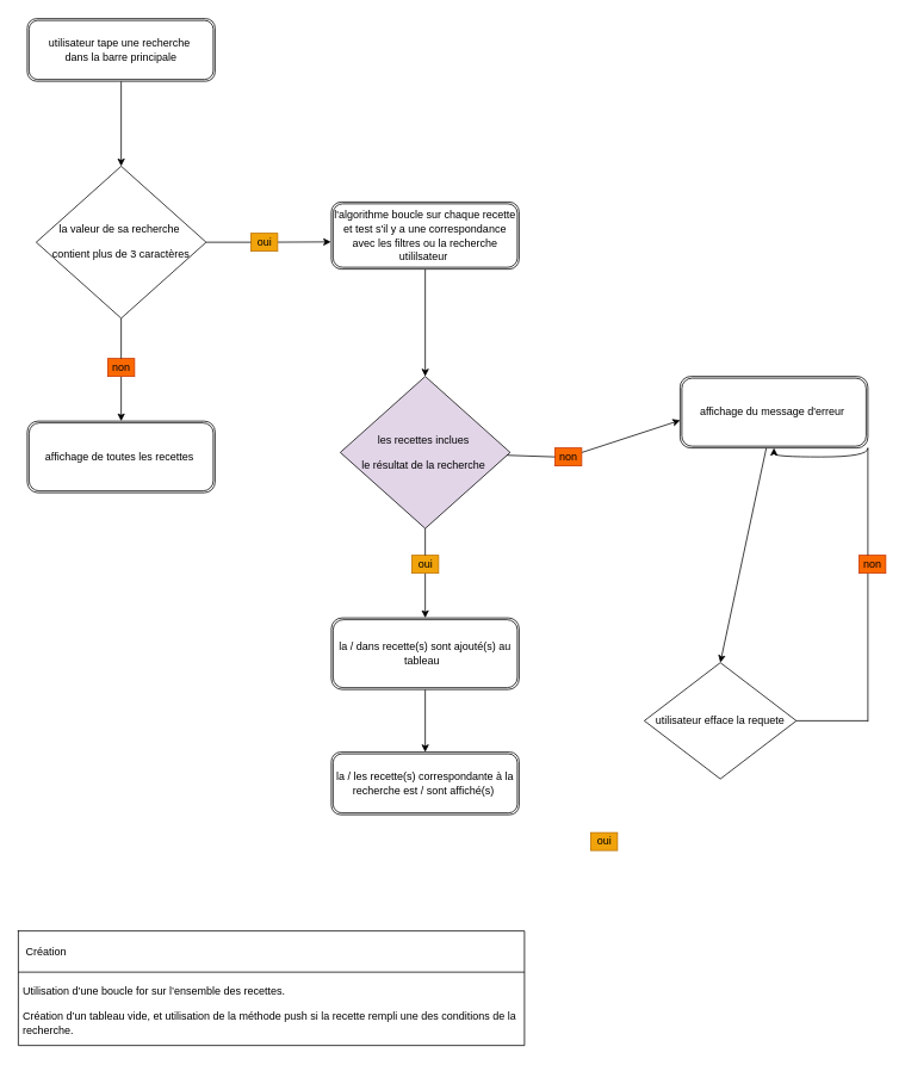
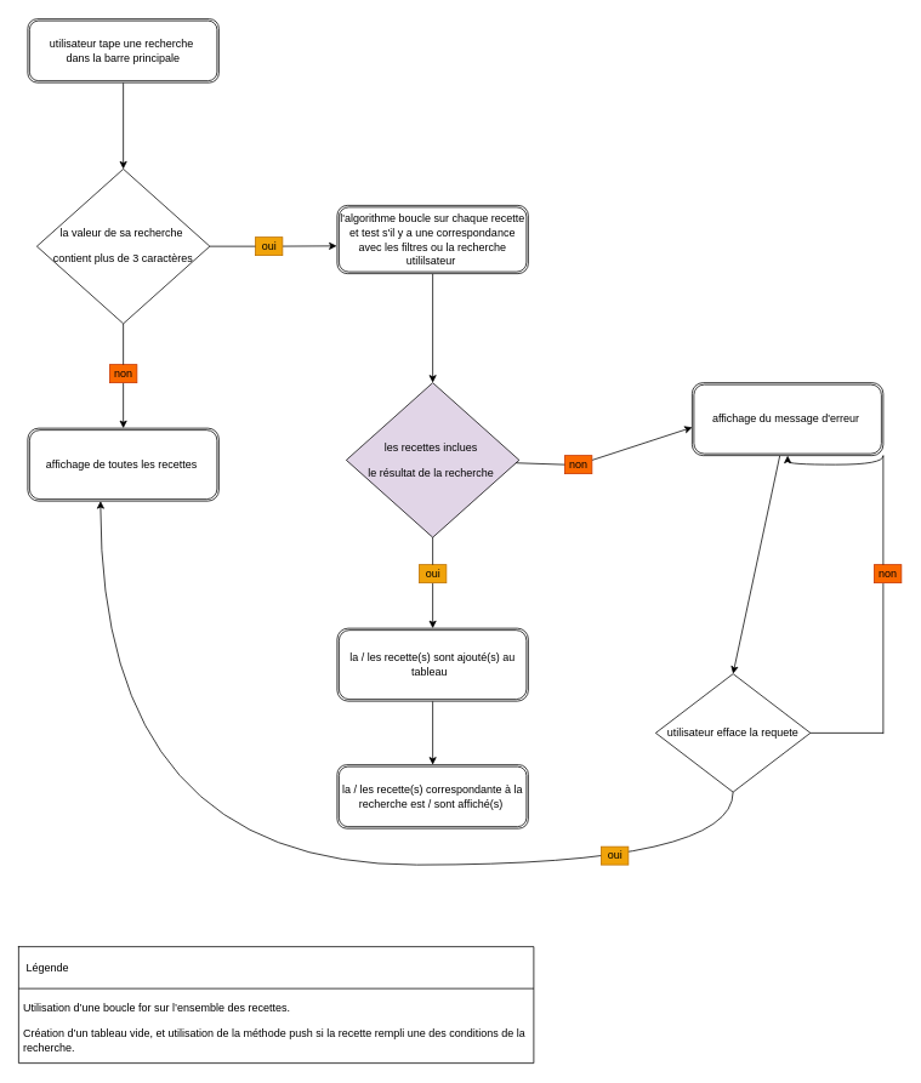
  <mxCell id="0" />
  <mxCell id="1" parent="0" />
  <mxCell id="2" style="edgeStyle=none;html=1;entryX=0.5;entryY=0;entryDx=0;entryDy=0;" parent="1" source="3" target="6" edge="1"><mxGeometry relative="1" as="geometry" /></mxCell>
  <mxCell id="3" value="utilisateur tape une recherche&amp;nbsp; &lt;br&gt;dans la barre principale" style="shape=ext;double=1;rounded=1;whiteSpace=wrap;html=1;" parent="1" vertex="1"><mxGeometry x="30" y="20" width="210" height="70" as="geometry" /></mxCell>
  <mxCell id="4" style="edgeStyle=none;html=1;startArrow=none;" parent="1" source="16" edge="1"><mxGeometry relative="1" as="geometry"><mxPoint x="135" y="470" as="targetPoint" /></mxGeometry></mxCell>
  <mxCell id="5" style="edgeStyle=none;html=1;entryX=-0.002;entryY=0.595;entryDx=0;entryDy=0;startArrow=none;entryPerimeter=0;" parent="1" source="20" target="19" edge="1"><mxGeometry relative="1" as="geometry" /></mxCell>
  <mxCell id="6" value="&lt;p style=&quot;line-height: 1.3&quot;&gt;la valeur de sa&amp;nbsp;&lt;span&gt;recherche&amp;nbsp;&lt;/span&gt;&lt;/p&gt;&lt;p style=&quot;line-height: 1.3&quot;&gt;&lt;span&gt;contient plus de 3 caractères&lt;/span&gt;&lt;/p&gt;" style="rhombus;whiteSpace=wrap;html=1;rotation=0;" parent="1" vertex="1"><mxGeometry x="40" y="185" width="190" height="170" as="geometry" /></mxCell>
  <mxCell id="7" value="" style="shape=table;startSize=0;container=1;collapsible=0;childLayout=tableLayout;" parent="1" vertex="1"><mxGeometry x="20" y="1040" width="566" height="128" as="geometry" /></mxCell>
  <mxCell id="8" value="" style="shape=partialRectangle;collapsible=0;dropTarget=0;pointerEvents=0;fillColor=none;top=0;left=0;bottom=0;right=0;points=[[0,0.5],[1,0.5]];portConstraint=eastwest;" parent="7" vertex="1"><mxGeometry width="566" height="46" as="geometry" /></mxCell>
- <mxCell id="9" value="&amp;nbsp; Création&lt;span style=&quot;white-space: pre&quot;&gt;&#09;&lt;/span&gt;&lt;span style=&quot;white-space: pre&quot;&gt;&#09;&lt;/span&gt;" style="shape=partialRectangle;html=1;whiteSpace=wrap;connectable=0;overflow=hidden;fillColor=none;top=0;left=0;bottom=0;right=0;pointerEvents=1;align=left;" parent="8" vertex="1"><mxGeometry width="566" height="46" as="geometry"><mxRectangle width="566" height="46" as="alternateBounds" /></mxGeometry></mxCell>
+ <mxCell id="9" value="&amp;nbsp; Légende&lt;span style=&quot;white-space: pre&quot;&gt;&#09;&lt;/span&gt;&lt;span style=&quot;white-space: pre&quot;&gt;&#09;&lt;/span&gt;" style="shape=partialRectangle;html=1;whiteSpace=wrap;connectable=0;overflow=hidden;fillColor=none;top=0;left=0;bottom=0;right=0;pointerEvents=1;align=left;" parent="8" vertex="1"><mxGeometry width="566" height="46" as="geometry"><mxRectangle width="566" height="46" as="alternateBounds" /></mxGeometry></mxCell>
  <mxCell id="10" value="" style="shape=partialRectangle;collapsible=0;dropTarget=0;pointerEvents=0;fillColor=none;top=0;left=0;bottom=0;right=0;points=[[0,0.5],[1,0.5]];portConstraint=eastwest;" parent="7" vertex="1"><mxGeometry y="46" width="566" height="82" as="geometry" /></mxCell>
  <mxCell id="11" value="&lt;p style=&quot;line-height: 1.3&quot;&gt;&amp;nbsp;Utilisation d’une boucle for sur l’ensemble des recettes.&lt;/p&gt;&lt;p style=&quot;line-height: 1.3&quot;&gt;&amp;nbsp;Création d’un tableau vide, et utilisation de la méthode push si la recette rempli une des conditions de la&lt;br&gt;&amp;nbsp;recherche.&lt;/p&gt;" style="shape=partialRectangle;html=1;whiteSpace=wrap;connectable=0;overflow=hidden;fillColor=none;top=0;left=0;bottom=0;right=0;pointerEvents=1;align=left;" parent="10" vertex="1"><mxGeometry width="566" height="82" as="geometry"><mxRectangle width="566" height="82" as="alternateBounds" /></mxGeometry></mxCell>
  <mxCell id="12" style="edgeStyle=none;html=1;startArrow=none;entryX=0.001;entryY=0.613;entryDx=0;entryDy=0;entryPerimeter=0;" parent="1" source="25" target="24" edge="1"><mxGeometry relative="1" as="geometry"><mxPoint x="680" y="565" as="targetPoint" /></mxGeometry></mxCell>
  <mxCell id="13" style="edgeStyle=none;html=1;startArrow=none;" parent="1" source="27" edge="1"><mxGeometry relative="1" as="geometry"><mxPoint x="475" y="690" as="targetPoint" /></mxGeometry></mxCell>
  <mxCell id="14" value="&lt;p style=&quot;line-height: 1.3&quot;&gt;les recettes inclues&amp;nbsp;&lt;/p&gt;&lt;p style=&quot;line-height: 1.3&quot;&gt;le résultat de la recherche&amp;nbsp;&lt;/p&gt;" style="rhombus;whiteSpace=wrap;html=1;rotation=0;fillColor=#e1d5e7;" parent="1" vertex="1"><mxGeometry x="380" y="420" width="190" height="170" as="geometry" /></mxCell>
  <mxCell id="15" value="&lt;p style=&quot;line-height: 1.3&quot;&gt;affichage de toutes les recettes&amp;nbsp;&lt;/p&gt;" style="shape=ext;double=1;rounded=1;whiteSpace=wrap;html=1;" parent="1" vertex="1"><mxGeometry x="30" y="470" width="210" height="80" as="geometry" /></mxCell>
  <mxCell id="16" value="non" style="text;html=1;align=center;verticalAlign=middle;resizable=0;points=[];autosize=1;strokeColor=#C73500;fillColor=#fa6800;sketch=0;shadow=0;fontColor=#000000;" parent="1" vertex="1"><mxGeometry x="120" y="400" width="30" height="20" as="geometry" /></mxCell>
  <mxCell id="17" value="" style="edgeStyle=none;html=1;endArrow=none;" parent="1" source="6" target="16" edge="1"><mxGeometry relative="1" as="geometry"><mxPoint x="135" y="500" as="targetPoint" /><mxPoint x="135" y="355" as="sourcePoint" /></mxGeometry></mxCell>
  <mxCell id="18" style="edgeStyle=none;html=1;" parent="1" source="19" edge="1"><mxGeometry relative="1" as="geometry"><mxPoint x="475" y="420" as="targetPoint" /></mxGeometry></mxCell>
  <mxCell id="19" value="&lt;p style=&quot;line-height: 1.3&quot;&gt;l'algorithme boucle sur chaque recette et test s'il y a une correspondance avec les filtres ou la recherche utililsateur&amp;nbsp;&lt;/p&gt;" style="shape=ext;double=1;rounded=1;whiteSpace=wrap;html=1;" parent="1" vertex="1"><mxGeometry x="370" y="225" width="210" height="75" as="geometry" /></mxCell>
  <mxCell id="20" value="oui" style="text;html=1;align=center;verticalAlign=middle;resizable=0;points=[];autosize=1;strokeColor=#BD7000;fillColor=#f0a30a;sketch=0;shadow=0;fontColor=#000000;" parent="1" vertex="1"><mxGeometry x="280" y="260" width="30" height="20" as="geometry" /></mxCell>
  <mxCell id="21" value="" style="edgeStyle=none;html=1;entryX=0;entryY=0.5;entryDx=0;entryDy=0;endArrow=none;" parent="1" source="6" target="20" edge="1"><mxGeometry relative="1" as="geometry"><mxPoint x="230" y="270" as="sourcePoint" /><mxPoint x="340" y="270" as="targetPoint" /></mxGeometry></mxCell>
  <mxCell id="22" style="edgeStyle=none;html=1;" parent="1" source="24" edge="1"><mxGeometry relative="1" as="geometry"><mxPoint x="805" y="740" as="targetPoint" /></mxGeometry></mxCell>
  <mxCell id="23" style="edgeStyle=orthogonalEdgeStyle;curved=1;html=1;startArrow=classic;startFill=1;endArrow=none;endFill=0;elbow=vertical;" parent="1" source="24" edge="1"><mxGeometry relative="1" as="geometry"><mxPoint x="970" y="500" as="targetPoint" /></mxGeometry></mxCell>
  <mxCell id="24" value="&lt;p style=&quot;line-height: 1.3&quot;&gt;affichage du message d'erreur&amp;nbsp;&lt;/p&gt;" style="shape=ext;double=1;rounded=1;whiteSpace=wrap;html=1;" parent="1" vertex="1"><mxGeometry x="760" y="420" width="210" height="80" as="geometry" /></mxCell>
  <mxCell id="25" value="non" style="text;html=1;align=center;verticalAlign=middle;resizable=0;points=[];autosize=1;strokeColor=#C73500;fillColor=#fa6800;sketch=0;shadow=0;fontColor=#000000;" parent="1" vertex="1"><mxGeometry x="620" y="500" width="30" height="20" as="geometry" /></mxCell>
  <mxCell id="26" value="" style="edgeStyle=none;html=1;entryX=0;entryY=0.5;entryDx=0;entryDy=0;endArrow=none;" parent="1" source="14" target="25" edge="1"><mxGeometry relative="1" as="geometry"><mxPoint x="570" y="565" as="sourcePoint" /><mxPoint x="710" y="565" as="targetPoint" /><Array as="points"><mxPoint x="620" y="510" /></Array></mxGeometry></mxCell>
  <mxCell id="27" value="oui" style="text;html=1;align=center;verticalAlign=middle;resizable=0;points=[];autosize=1;strokeColor=#BD7000;fillColor=#f0a30a;sketch=0;shadow=0;fontColor=#000000;" parent="1" vertex="1"><mxGeometry x="460" y="620" width="30" height="20" as="geometry" /></mxCell>
  <mxCell id="28" value="" style="edgeStyle=none;html=1;endArrow=none;" parent="1" source="14" edge="1"><mxGeometry relative="1" as="geometry"><mxPoint x="475" y="620" as="targetPoint" /><mxPoint x="475" y="650" as="sourcePoint" /></mxGeometry></mxCell>
  <mxCell id="29" style="edgeStyle=none;html=1;" parent="1" source="30" edge="1"><mxGeometry relative="1" as="geometry"><mxPoint x="475" y="840" as="targetPoint" /></mxGeometry></mxCell>
- <mxCell id="30" value="&lt;p style=&quot;line-height: 1.3&quot;&gt;la / dans recette(s) sont ajouté(s) au tableau&amp;nbsp;&amp;nbsp;&lt;/p&gt;" style="shape=ext;double=1;rounded=1;whiteSpace=wrap;html=1;" parent="1" vertex="1"><mxGeometry x="370" y="690" width="210" height="80" as="geometry" /></mxCell>
+ <mxCell id="30" value="&lt;p style=&quot;line-height: 1.3&quot;&gt;la / les recette(s) sont ajouté(s) au tableau&amp;nbsp;&amp;nbsp;&lt;/p&gt;" style="shape=ext;double=1;rounded=1;whiteSpace=wrap;html=1;" parent="1" vertex="1"><mxGeometry x="370" y="690" width="210" height="80" as="geometry" /></mxCell>
  <mxCell id="31" value="&lt;p style=&quot;line-height: 1.3&quot;&gt;la / les recette(s) correspondante à la recherche est / sont affiché(s)&amp;nbsp;&lt;br&gt;&lt;/p&gt;" style="shape=ext;double=1;rounded=1;whiteSpace=wrap;html=1;" parent="1" vertex="1"><mxGeometry x="370" y="840" width="210" height="70" as="geometry" /></mxCell>
+ <mxCell id="32" style="edgeStyle=orthogonalEdgeStyle;html=1;entryX=0.381;entryY=1;entryDx=0;entryDy=0;entryPerimeter=0;elbow=vertical;curved=1;" parent="1" source="34" target="15" edge="1"><mxGeometry relative="1" as="geometry"><Array as="points"><mxPoint x="805" y="950" /><mxPoint x="110" y="950" /></Array></mxGeometry></mxCell>
  <mxCell id="33" style="edgeStyle=orthogonalEdgeStyle;curved=1;html=1;elbow=vertical;endArrow=none;endFill=0;" parent="1" source="34" edge="1"><mxGeometry relative="1" as="geometry"><mxPoint x="970" y="805" as="targetPoint" /></mxGeometry></mxCell>
  <mxCell id="34" value="utilisateur efface la requete" style="rhombus;whiteSpace=wrap;html=1;rotation=0;gradientColor=none;" parent="1" vertex="1"><mxGeometry x="720" y="740" width="170" height="130" as="geometry" /></mxCell>
  <mxCell id="35" value="oui" style="text;html=1;align=center;verticalAlign=middle;resizable=0;points=[];autosize=1;strokeColor=#BD7000;fillColor=#f0a30a;sketch=0;shadow=0;fontColor=#000000;" parent="1" vertex="1"><mxGeometry x="660" y="930" width="30" height="20" as="geometry" /></mxCell>
  <mxCell id="36" style="edgeStyle=none;html=1;endArrow=none;endFill=0;startArrow=none;exitX=0.334;exitY=1.018;exitDx=0;exitDy=0;exitPerimeter=0;" parent="1" source="37" edge="1"><mxGeometry relative="1" as="geometry"><mxPoint x="970" y="806" as="targetPoint" /><mxPoint x="970" y="660" as="sourcePoint" /></mxGeometry></mxCell>
  <mxCell id="37" value="non" style="text;html=1;align=center;verticalAlign=middle;resizable=0;points=[];autosize=1;strokeColor=#C73500;fillColor=#fa6800;sketch=0;shadow=0;fontColor=#000000;" parent="1" vertex="1"><mxGeometry x="960" y="620" width="30" height="20" as="geometry" /></mxCell>
  <mxCell id="38" value="" style="edgeStyle=none;html=1;endArrow=none;endFill=0;" parent="1" edge="1"><mxGeometry relative="1" as="geometry"><mxPoint x="970" y="620" as="targetPoint" /><mxPoint x="970" y="500" as="sourcePoint" /></mxGeometry></mxCell>
